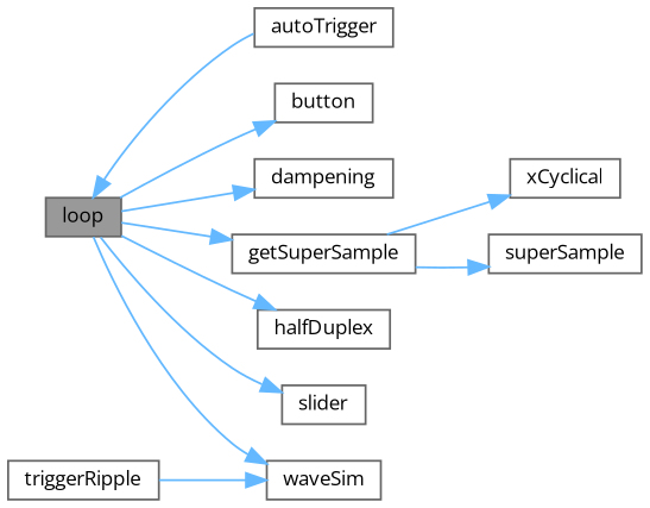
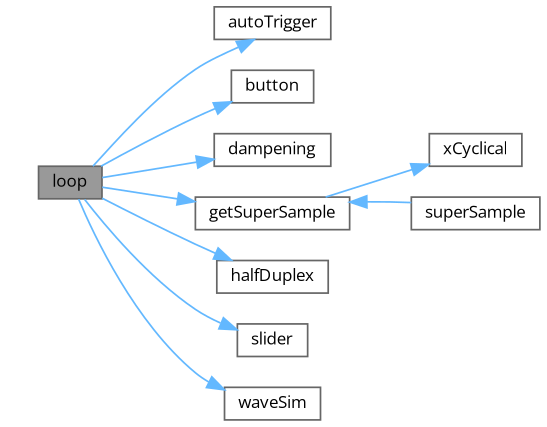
  digraph {
    fontname="Open Sans"
    rankdir=LR
    node [color=grey40 fillcolor=white fontname="Open Sans" fontsize=10 shape=box style=filled]
    edge [color=steelblue1 fontname="Open Sans" fontsize=10 labelfontname=Helvetica labelfontsize=10 style=solid]
    n1 [color=gray40 fillcolor=grey60 fontcolor=black height=0.2 label=loop width=0.4]
    n2 [height=0.2 label=autoTrigger width=0.4]
    n3 [height=0.2 label=button width=0.4]
    n4 [height=0.2 label=dampening width=0.4]
    n5 [height=0.2 label=getSuperSample width=0.4]
    n6 [height=0.2 label=halfDuplex width=0.4]
    n7 [height=0.2 label=slider width=0.4]
    n8 [height=0.2 label=waveSim width=0.4]
    n9 [height=0.2 label=xCyclical width=0.4]
    n10 [height=0.2 label=superSample width=0.4]
-   n11 [height=0.2 label=triggerRipple width=0.4]
-   n2 -> n1
+   n1 -> n2
    n1 -> n3
    n1 -> n4
    n1 -> n5
    n1 -> n6
    n1 -> n7
    n1 -> n8
    n5 -> n9
-   n5 -> n10
-   n11 -> n8
+   n10 -> n5
  }
